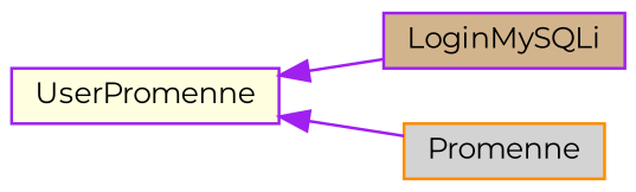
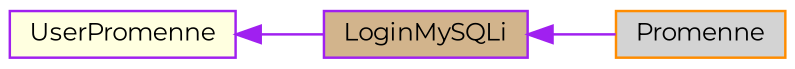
  digraph {
    fontname=Montserrat
    rankdir=LR
    node [color=purple fontname=Montserrat fontsize=10 shape=record style=filled]
    edge [color=purple dir=back fontname=Montserrat fontsize=10 labelfontname=FreeSans labelfontsize=10 style=solid]
    n1 [fillcolor=tan height=0.2 label=LoginMySQLi width=0.4]
    n2 [fillcolor=lightyellow height=0.2 label=UserPromenne width=0.4]
    n3 [color=darkorange fillcolor=lightgrey height=0.2 label=Promenne width=0.4]
    n2 -> n1
-   n2 -> n3
+   n1 -> n3
  }
